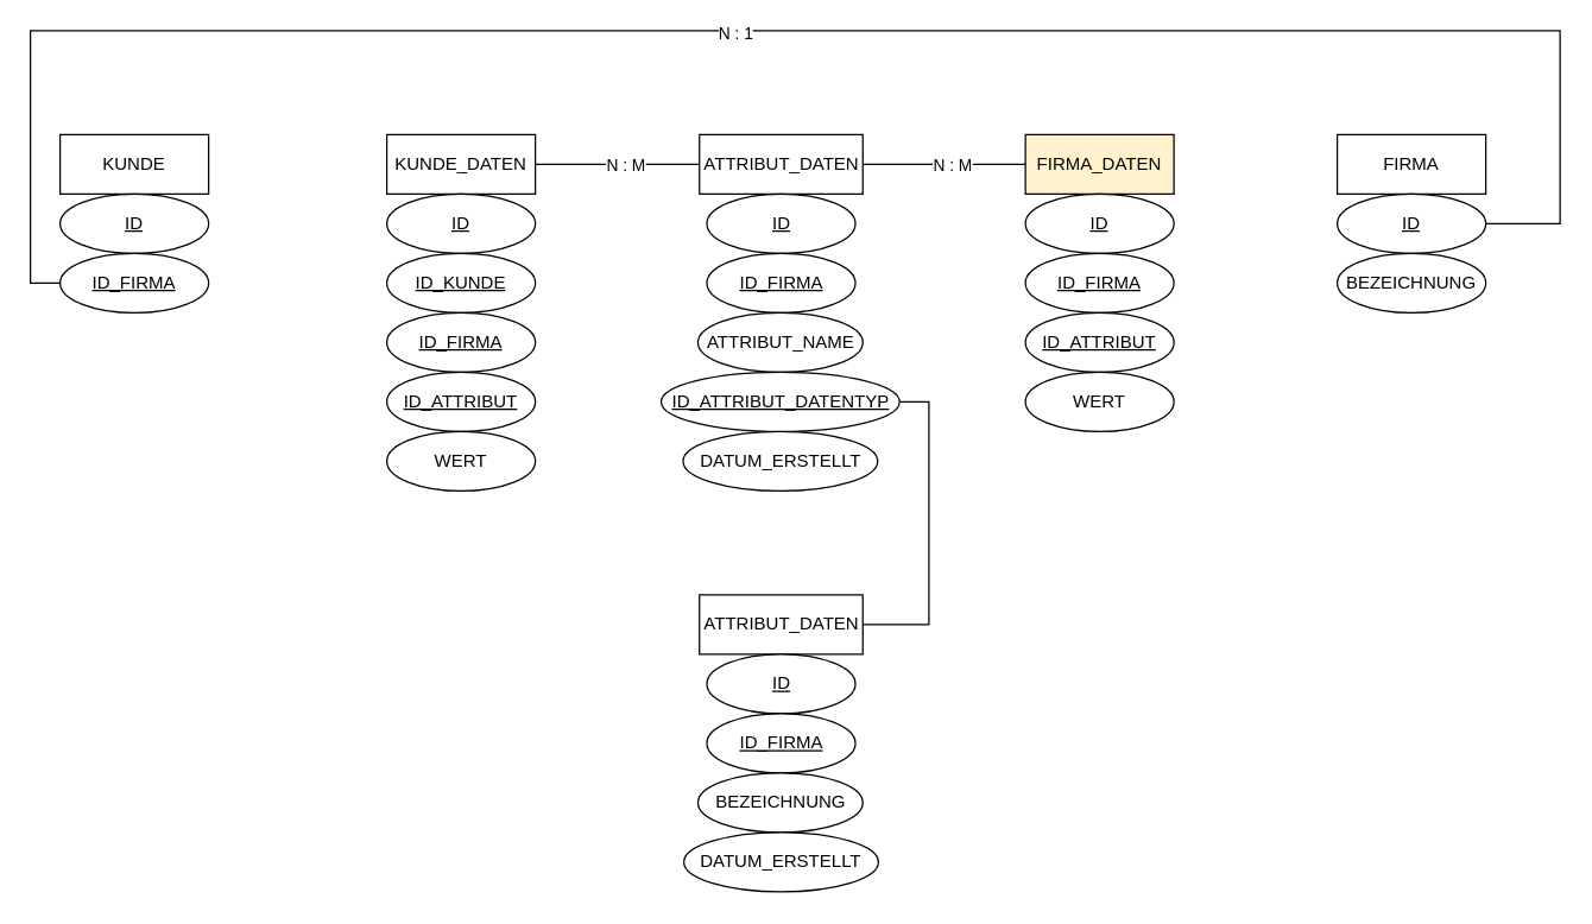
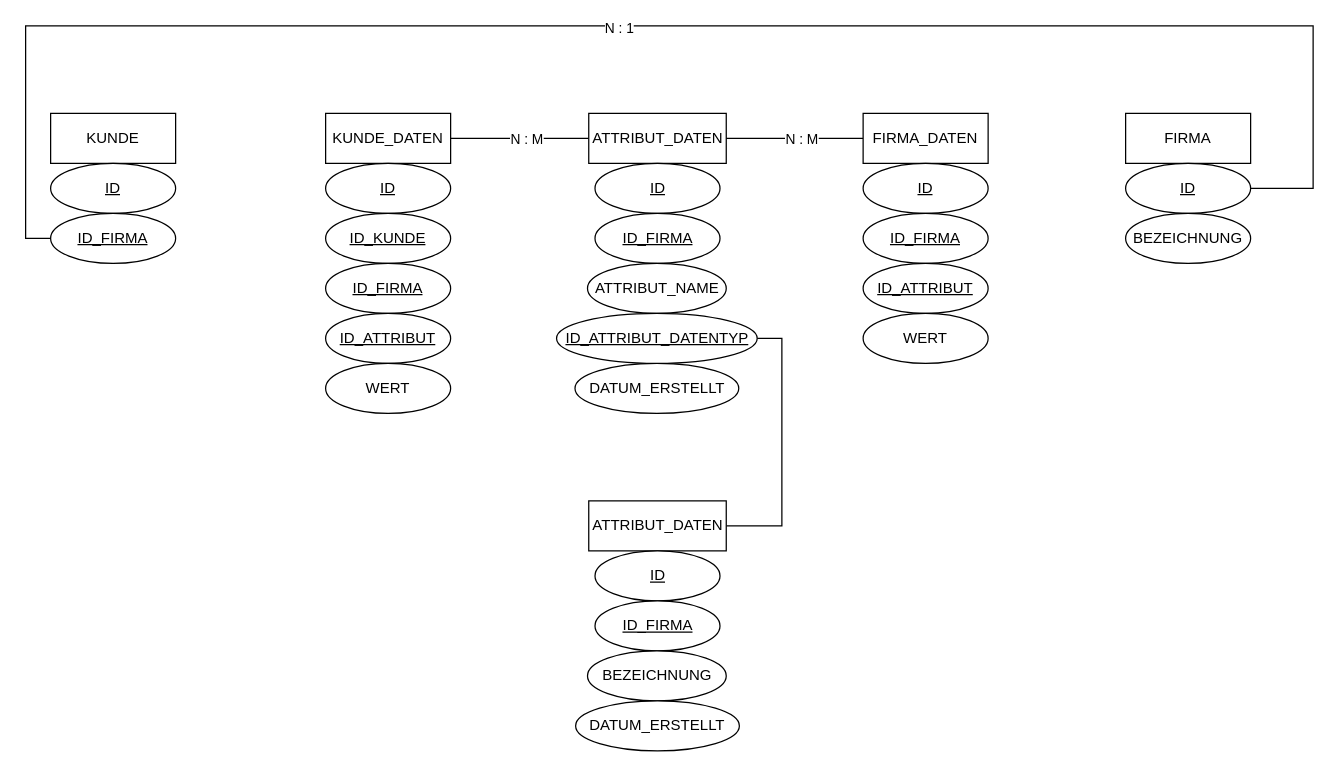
  <mxCell id="0" />
  <mxCell id="1" parent="0" />
  <mxCell id="2" value="KUNDE" style="whiteSpace=wrap;html=1;align=center;" vertex="1" parent="1"><mxGeometry y="90" width="100" height="40" as="geometry" x="40" /></mxCell>
  <mxCell id="3" value="ID" style="ellipse;whiteSpace=wrap;html=1;align=center;fontStyle=4;" vertex="1" parent="1"><mxGeometry y="130" width="100" height="40" as="geometry" x="40" /></mxCell>
  <mxCell id="4" value="&lt;u&gt;ID_FIRMA&lt;/u&gt;" style="ellipse;whiteSpace=wrap;html=1;align=center;" vertex="1" parent="1"><mxGeometry y="170" width="100" height="40" as="geometry" x="40" /></mxCell>
  <mxCell id="5" style="edgeStyle=orthogonalEdgeStyle;rounded=0;orthogonalLoop=1;jettySize=auto;html=1;entryX=0;entryY=0.5;entryDx=0;entryDy=0;endArrow=none;endFill=0;" edge="1" parent="1" source="7" target="13"><mxGeometry relative="1" as="geometry" /></mxCell>
  <mxCell id="6" value="N : M" style="edgeLabel;html=1;align=center;verticalAlign=middle;resizable=0;points=[];" vertex="1" connectable="0" parent="5"><mxGeometry x="-0.368" y="-5" relative="1" as="geometry"><mxPoint x="25" y="-5" as="offset" /></mxGeometry></mxCell>
  <mxCell id="7" value="KUNDE_DATEN" style="whiteSpace=wrap;html=1;align=center;" vertex="1" parent="1"><mxGeometry x="260" y="90" width="100" height="40" as="geometry" /></mxCell>
  <mxCell id="8" value="ID" style="ellipse;whiteSpace=wrap;html=1;align=center;fontStyle=4;" vertex="1" parent="1"><mxGeometry x="260" y="130" width="100" height="40" as="geometry" /></mxCell>
  <mxCell id="9" value="&lt;u&gt;ID_KUNDE&lt;/u&gt;" style="ellipse;whiteSpace=wrap;html=1;align=center;" vertex="1" parent="1"><mxGeometry x="260" y="170" width="100" height="40" as="geometry" /></mxCell>
  <mxCell id="10" value="&lt;u&gt;ID_FIRMA&lt;/u&gt;" style="ellipse;whiteSpace=wrap;html=1;align=center;" vertex="1" parent="1"><mxGeometry x="260" y="210" width="100" height="40" as="geometry" /></mxCell>
  <mxCell id="11" value="&lt;u&gt;ID_ATTRIBUT&lt;/u&gt;" style="ellipse;whiteSpace=wrap;html=1;align=center;" vertex="1" parent="1"><mxGeometry x="260" y="250" width="100" height="40" as="geometry" /></mxCell>
  <mxCell id="12" value="WERT" style="ellipse;whiteSpace=wrap;html=1;align=center;" vertex="1" parent="1"><mxGeometry x="260" y="290" width="100" height="40" as="geometry" /></mxCell>
  <mxCell id="13" value="ATTRIBUT_DATEN" style="whiteSpace=wrap;html=1;align=center;" vertex="1" parent="1"><mxGeometry x="470.5" y="90" width="110" height="40" as="geometry" /></mxCell>
  <mxCell id="14" value="ID" style="ellipse;whiteSpace=wrap;html=1;align=center;fontStyle=4;" vertex="1" parent="1"><mxGeometry x="475.5" y="130" width="100" height="40" as="geometry" /></mxCell>
  <mxCell id="15" value="&lt;u&gt;ID_FIRMA&lt;/u&gt;" style="ellipse;whiteSpace=wrap;html=1;align=center;" vertex="1" parent="1"><mxGeometry x="475.5" y="170" width="100" height="40" as="geometry" /></mxCell>
  <mxCell id="16" value="ATTRIBUT_NAME" style="ellipse;whiteSpace=wrap;html=1;align=center;" vertex="1" parent="1"><mxGeometry x="469.5" y="210" width="111" height="40" as="geometry" /></mxCell>
  <mxCell id="17" value="DATUM_ERSTELLT" style="ellipse;whiteSpace=wrap;html=1;align=center;" vertex="1" parent="1"><mxGeometry x="459.5" y="290" width="131" height="40" as="geometry" /></mxCell>
  <mxCell id="18" value="FIRMA" style="whiteSpace=wrap;html=1;align=center;" vertex="1" parent="1"><mxGeometry x="900" y="90" width="100" height="40" as="geometry" /></mxCell>
  <mxCell id="19" style="edgeStyle=orthogonalEdgeStyle;rounded=0;orthogonalLoop=1;jettySize=auto;html=1;entryX=0;entryY=0.5;entryDx=0;entryDy=0;endArrow=none;endFill=0;" edge="1" parent="1" source="21" target="4"><mxGeometry relative="1" as="geometry"><Array as="points"><mxPoint x="1050" y="150" /><mxPoint x="1050" y="20" /><mxPoint x="20" y="20" /><mxPoint x="20" y="190" /></Array></mxGeometry></mxCell>
  <mxCell id="20" value="N : 1" style="edgeLabel;html=1;align=center;verticalAlign=middle;resizable=0;points=[];" vertex="1" connectable="0" parent="19"><mxGeometry x="0.052" y="1" relative="1" as="geometry"><mxPoint as="offset" /></mxGeometry></mxCell>
  <mxCell id="21" value="ID" style="ellipse;whiteSpace=wrap;html=1;align=center;fontStyle=4;" vertex="1" parent="1"><mxGeometry x="900" y="130" width="100" height="40" as="geometry" /></mxCell>
  <mxCell id="22" value="BEZEICHNUNG" style="ellipse;whiteSpace=wrap;html=1;align=center;" vertex="1" parent="1"><mxGeometry x="900" y="170" width="100" height="40" as="geometry" /></mxCell>
  <mxCell id="23" value="" style="edgeStyle=orthogonalEdgeStyle;rounded=0;orthogonalLoop=1;jettySize=auto;html=1;endArrow=none;endFill=0;" edge="1" parent="1" source="25" target="13"><mxGeometry relative="1" as="geometry" /></mxCell>
  <mxCell id="24" value="N : M" style="edgeLabel;html=1;align=center;verticalAlign=middle;resizable=0;points=[];" vertex="1" connectable="0" parent="23"><mxGeometry x="-0.18" y="3" relative="1" as="geometry"><mxPoint x="-5" y="-3" as="offset" /></mxGeometry></mxCell>
- <mxCell id="25" value="FIRMA_DATEN" style="whiteSpace=wrap;html=1;align=center;fillColor=#fff2cc;" vertex="1" parent="1"><mxGeometry x="690" y="90" width="100" height="40" as="geometry" /></mxCell>
+ <mxCell id="25" value="FIRMA_DATEN" style="whiteSpace=wrap;html=1;align=center;" vertex="1" parent="1"><mxGeometry x="690" y="90" width="100" height="40" as="geometry" /></mxCell>
  <mxCell id="26" value="ID" style="ellipse;whiteSpace=wrap;html=1;align=center;fontStyle=4;" vertex="1" parent="1"><mxGeometry x="690" y="130" width="100" height="40" as="geometry" /></mxCell>
  <mxCell id="27" value="&lt;u&gt;ID_FIRMA&lt;/u&gt;" style="ellipse;whiteSpace=wrap;html=1;align=center;" vertex="1" parent="1"><mxGeometry x="690" y="170" width="100" height="40" as="geometry" /></mxCell>
  <mxCell id="28" value="&lt;u&gt;ID_ATTRIBUT&lt;/u&gt;" style="ellipse;whiteSpace=wrap;html=1;align=center;" vertex="1" parent="1"><mxGeometry x="690" y="210" width="100" height="40" as="geometry" /></mxCell>
  <mxCell id="29" value="WERT" style="ellipse;whiteSpace=wrap;html=1;align=center;" vertex="1" parent="1"><mxGeometry x="690" y="250" width="100" height="40" as="geometry" /></mxCell>
  <mxCell id="30" style="edgeStyle=orthogonalEdgeStyle;rounded=0;orthogonalLoop=1;jettySize=auto;html=1;entryX=1;entryY=0.5;entryDx=0;entryDy=0;endArrow=none;endFill=0;" edge="1" parent="1" source="31" target="32"><mxGeometry relative="1" as="geometry"><Array as="points"><mxPoint x="625" y="270" /><mxPoint x="625" y="420" /></Array></mxGeometry></mxCell>
  <mxCell id="31" value="&lt;u&gt;ID_ATTRIBUT_DATENTYP&lt;/u&gt;" style="ellipse;whiteSpace=wrap;html=1;align=center;" vertex="1" parent="1"><mxGeometry x="444.75" y="250" width="160.5" height="40" as="geometry" /></mxCell>
  <mxCell id="32" value="ATTRIBUT_DATEN" style="whiteSpace=wrap;html=1;align=center;" vertex="1" parent="1"><mxGeometry x="470.5" y="400" width="110" height="40" as="geometry" /></mxCell>
  <mxCell id="33" value="ID" style="ellipse;whiteSpace=wrap;html=1;align=center;fontStyle=4;" vertex="1" parent="1"><mxGeometry x="475.5" y="440" width="100" height="40" as="geometry" /></mxCell>
  <mxCell id="34" value="&lt;u&gt;ID_FIRMA&lt;/u&gt;" style="ellipse;whiteSpace=wrap;html=1;align=center;" vertex="1" parent="1"><mxGeometry x="475.5" y="480" width="100" height="40" as="geometry" /></mxCell>
  <mxCell id="35" value="BEZEICHNUNG" style="ellipse;whiteSpace=wrap;html=1;align=center;" vertex="1" parent="1"><mxGeometry x="469.5" y="520" width="111" height="40" as="geometry" /></mxCell>
  <mxCell id="36" value="DATUM_ERSTELLT" style="ellipse;whiteSpace=wrap;html=1;align=center;" vertex="1" parent="1"><mxGeometry x="460" y="560" width="131" height="40" as="geometry" /></mxCell>
